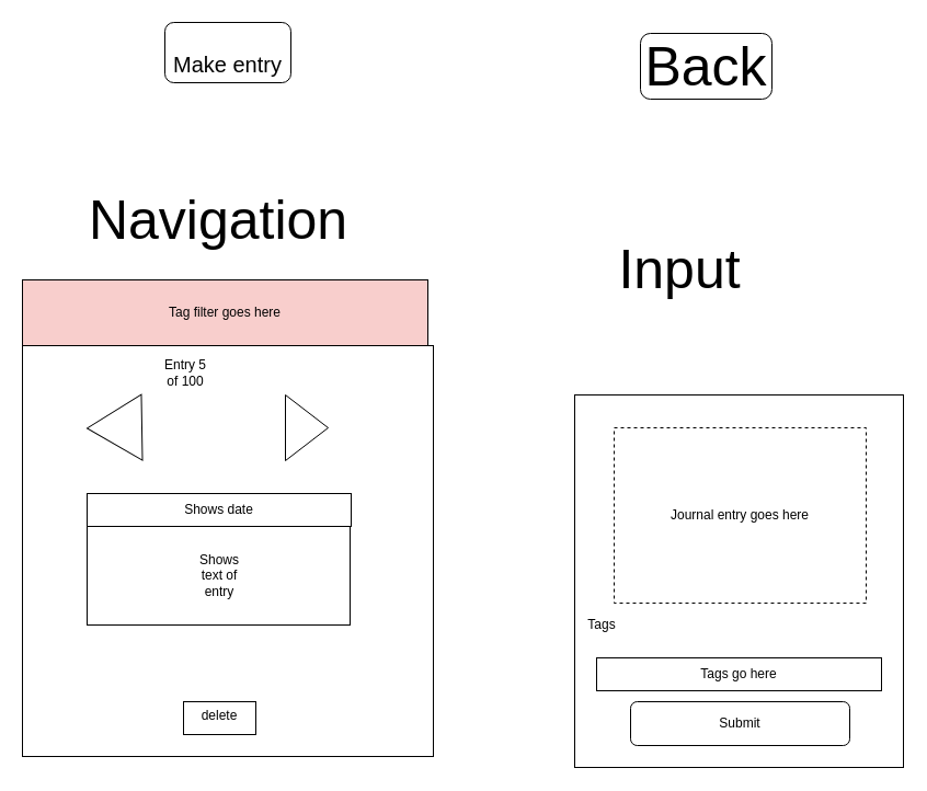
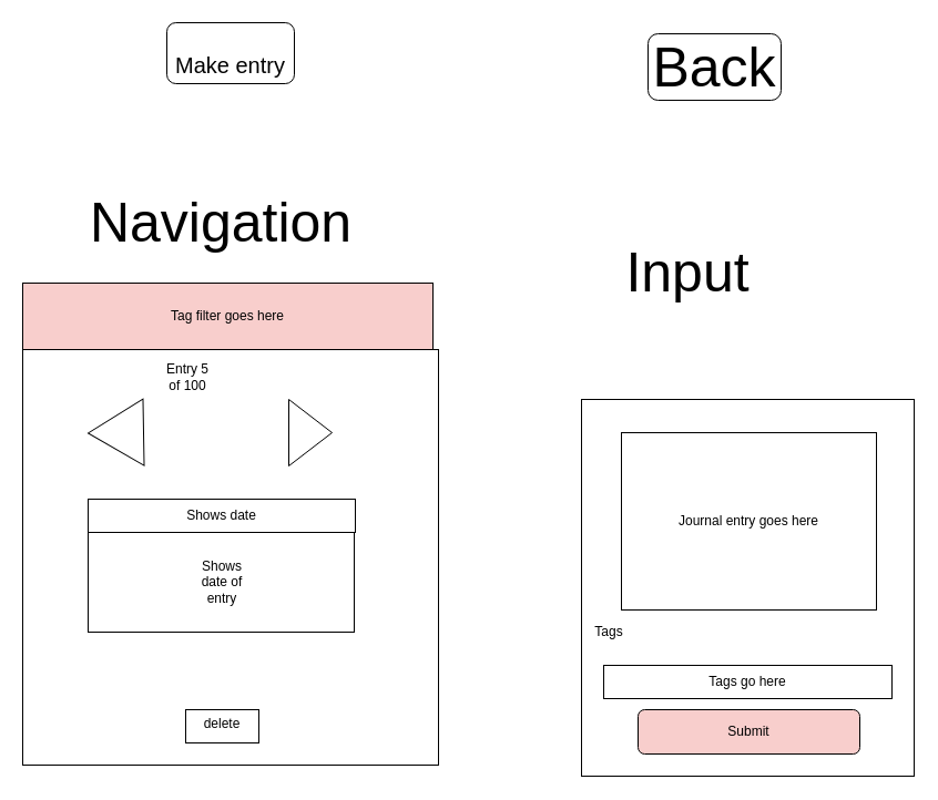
  <mxCell id="0" />
  <mxCell id="1" parent="0" />
  <mxCell id="2" value="" style="rounded=0;whiteSpace=wrap;html=1;" parent="1" vertex="1"><mxGeometry x="524" y="360" width="300" height="340" as="geometry" /></mxCell>
  <mxCell id="3" value="" style="rounded=0;whiteSpace=wrap;html=1;" parent="1" vertex="1"><mxGeometry x="160" y="470" width="120" height="60" as="geometry" /></mxCell>
  <mxCell id="4" value="" style="whiteSpace=wrap;html=1;aspect=fixed;" parent="1" vertex="1"><mxGeometry x="20" y="315" width="375" height="375" as="geometry" /></mxCell>
  <mxCell id="5" value="" style="rounded=0;whiteSpace=wrap;html=1;" parent="1" vertex="1"><mxGeometry x="79" y="480" width="240" height="90" as="geometry" /></mxCell>
  <mxCell id="6" value="" style="rounded=0;whiteSpace=wrap;html=1;" parent="1" vertex="1"><mxGeometry x="167" y="640" width="66" height="30" as="geometry" /></mxCell>
  <mxCell id="7" value="delete" style="text;html=1;strokeColor=none;fillColor=none;align=center;verticalAlign=middle;whiteSpace=wrap;rounded=0;" parent="1" vertex="1"><mxGeometry x="180" y="645" width="40" height="15" as="geometry" /></mxCell>
  <mxCell id="8" value="" style="triangle;whiteSpace=wrap;html=1;" parent="1" vertex="1"><mxGeometry x="260" y="360" width="39" height="60" as="geometry" /></mxCell>
- <mxCell id="9" value="Shows text of entry" style="text;html=1;strokeColor=none;fillColor=none;align=center;verticalAlign=middle;whiteSpace=wrap;rounded=0;" parent="1" vertex="1"><mxGeometry x="180" y="515" width="40" height="20" as="geometry" /></mxCell>
+ <mxCell id="9" value="Shows date of entry" style="text;html=1;strokeColor=none;fillColor=none;align=center;verticalAlign=middle;whiteSpace=wrap;rounded=0;" parent="1" vertex="1"><mxGeometry x="180" y="515" width="40" height="20" as="geometry" /></mxCell>
  <mxCell id="10" value="Entry 5 of 100" style="text;html=1;strokeColor=none;fillColor=none;align=center;verticalAlign=middle;whiteSpace=wrap;rounded=0;" parent="1" vertex="1"><mxGeometry x="149" y="330" width="40" height="20" as="geometry" /></mxCell>
- <mxCell id="11" value="Journal entry goes here" style="rounded=0;whiteSpace=wrap;html=1;dashed=1;" vertex="1" parent="1"><mxGeometry x="560" y="390" width="230" height="160" as="geometry" /></mxCell>
- <mxCell id="12" value="Submit" style="rounded=1;whiteSpace=wrap;html=1;" vertex="1" parent="1"><mxGeometry x="575" y="640" width="200" height="40" as="geometry" /></mxCell>
+ <mxCell id="11" value="Journal entry goes here" style="rounded=0;whiteSpace=wrap;html=1;" vertex="1" parent="1"><mxGeometry x="560" y="390" width="230" height="160" as="geometry" /></mxCell>
+ <mxCell id="12" value="Submit" style="rounded=1;whiteSpace=wrap;html=1;fillColor=#f8cecc;" vertex="1" parent="1"><mxGeometry x="575" y="640" width="200" height="40" as="geometry" /></mxCell>
  <mxCell id="13" value="Tags go here" style="rounded=0;whiteSpace=wrap;html=1;" vertex="1" parent="1"><mxGeometry x="544" y="600" width="260" height="30" as="geometry" /></mxCell>
  <mxCell id="14" value="Tags" style="text;html=1;strokeColor=none;fillColor=none;align=center;verticalAlign=middle;whiteSpace=wrap;rounded=0;" vertex="1" parent="1"><mxGeometry x="529" y="560" width="40" height="20" as="geometry" /></mxCell>
  <mxCell id="15" value="Shows date" style="rounded=0;whiteSpace=wrap;html=1;" vertex="1" parent="1"><mxGeometry x="79" y="450" width="241" height="30" as="geometry" /></mxCell>
  <mxCell id="16" value="Tag filter goes here" style="rounded=0;whiteSpace=wrap;html=1;fillColor=#f8cecc;" vertex="1" parent="1"><mxGeometry x="20" y="255" width="370" height="60" as="geometry" /></mxCell>
  <mxCell id="17" value="" style="triangle;whiteSpace=wrap;html=1;rotation=-181;" vertex="1" parent="1"><mxGeometry x="79" y="360" width="50" height="60" as="geometry" /></mxCell>
  <mxCell id="18" value="Input" style="text;html=1;strokeColor=none;fillColor=none;align=center;verticalAlign=middle;whiteSpace=wrap;rounded=0;fontSize=50;" vertex="1" parent="1"><mxGeometry x="600" y="235" width="40" height="20" as="geometry" /></mxCell>
  <mxCell id="19" value="Navigation" style="text;html=1;strokeColor=none;fillColor=none;align=center;verticalAlign=middle;whiteSpace=wrap;rounded=0;fontSize=50;" vertex="1" parent="1"><mxGeometry x="179" y="190" width="40" height="20" as="geometry" /></mxCell>
  <mxCell id="20" value="&lt;font style=&quot;font-size: 20px&quot;&gt;Make entry&lt;/font&gt;" style="rounded=1;whiteSpace=wrap;html=1;fontSize=50;" vertex="1" parent="1"><mxGeometry x="150" y="20" width="115" height="55" as="geometry" /></mxCell>
  <mxCell id="21" value="Back" style="rounded=1;whiteSpace=wrap;html=1;fontSize=50;" vertex="1" parent="1"><mxGeometry x="584" y="30" width="120" height="60" as="geometry" /></mxCell>
